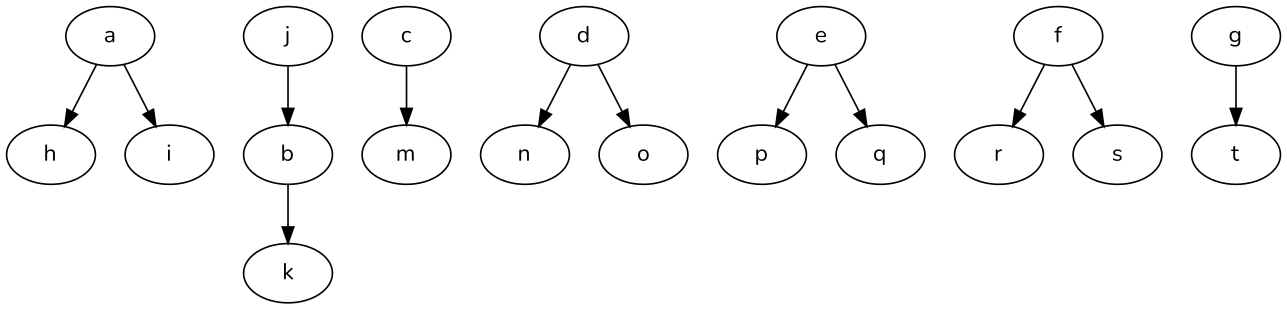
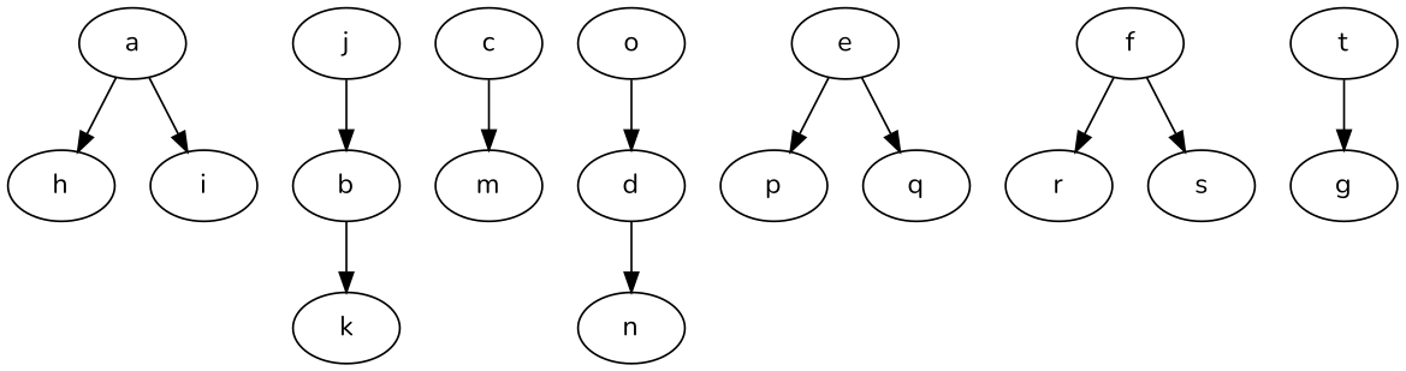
  digraph {
    fontname=Nunito
    node [Weight=3 fontname=Nunito]
    edge [Weight=4 fontname=Nunito]
    a [Weight=2]
    h [Weight=25]
    i [Weight=33]
    k [Weight=5]
    b
    j [Weight=2]
    c [Weight=10]
    m [Weight=1]
    d [Weight=4]
    n [Weight=23]
    o
    e [Weight=5]
    p [Weight=4]
    q
    f [Weight=2]
    r [Weight=8]
    s
    g [Weight=12]
    t
    a -> h
    a -> i [Weight=3]
    b -> k [Weight=6]
    j -> b [Weight=45]
    c -> m [Weight=13]
    d -> n [Weight=7]
-   d -> o [Weight=8]
+   o -> d [Weight=8]
    e -> p [Weight=3]
    e -> q
    f -> r [Weight=5]
    f -> s [Weight=23]
-   g -> t [Weight=5]
+   t -> g [Weight=5]
  }
